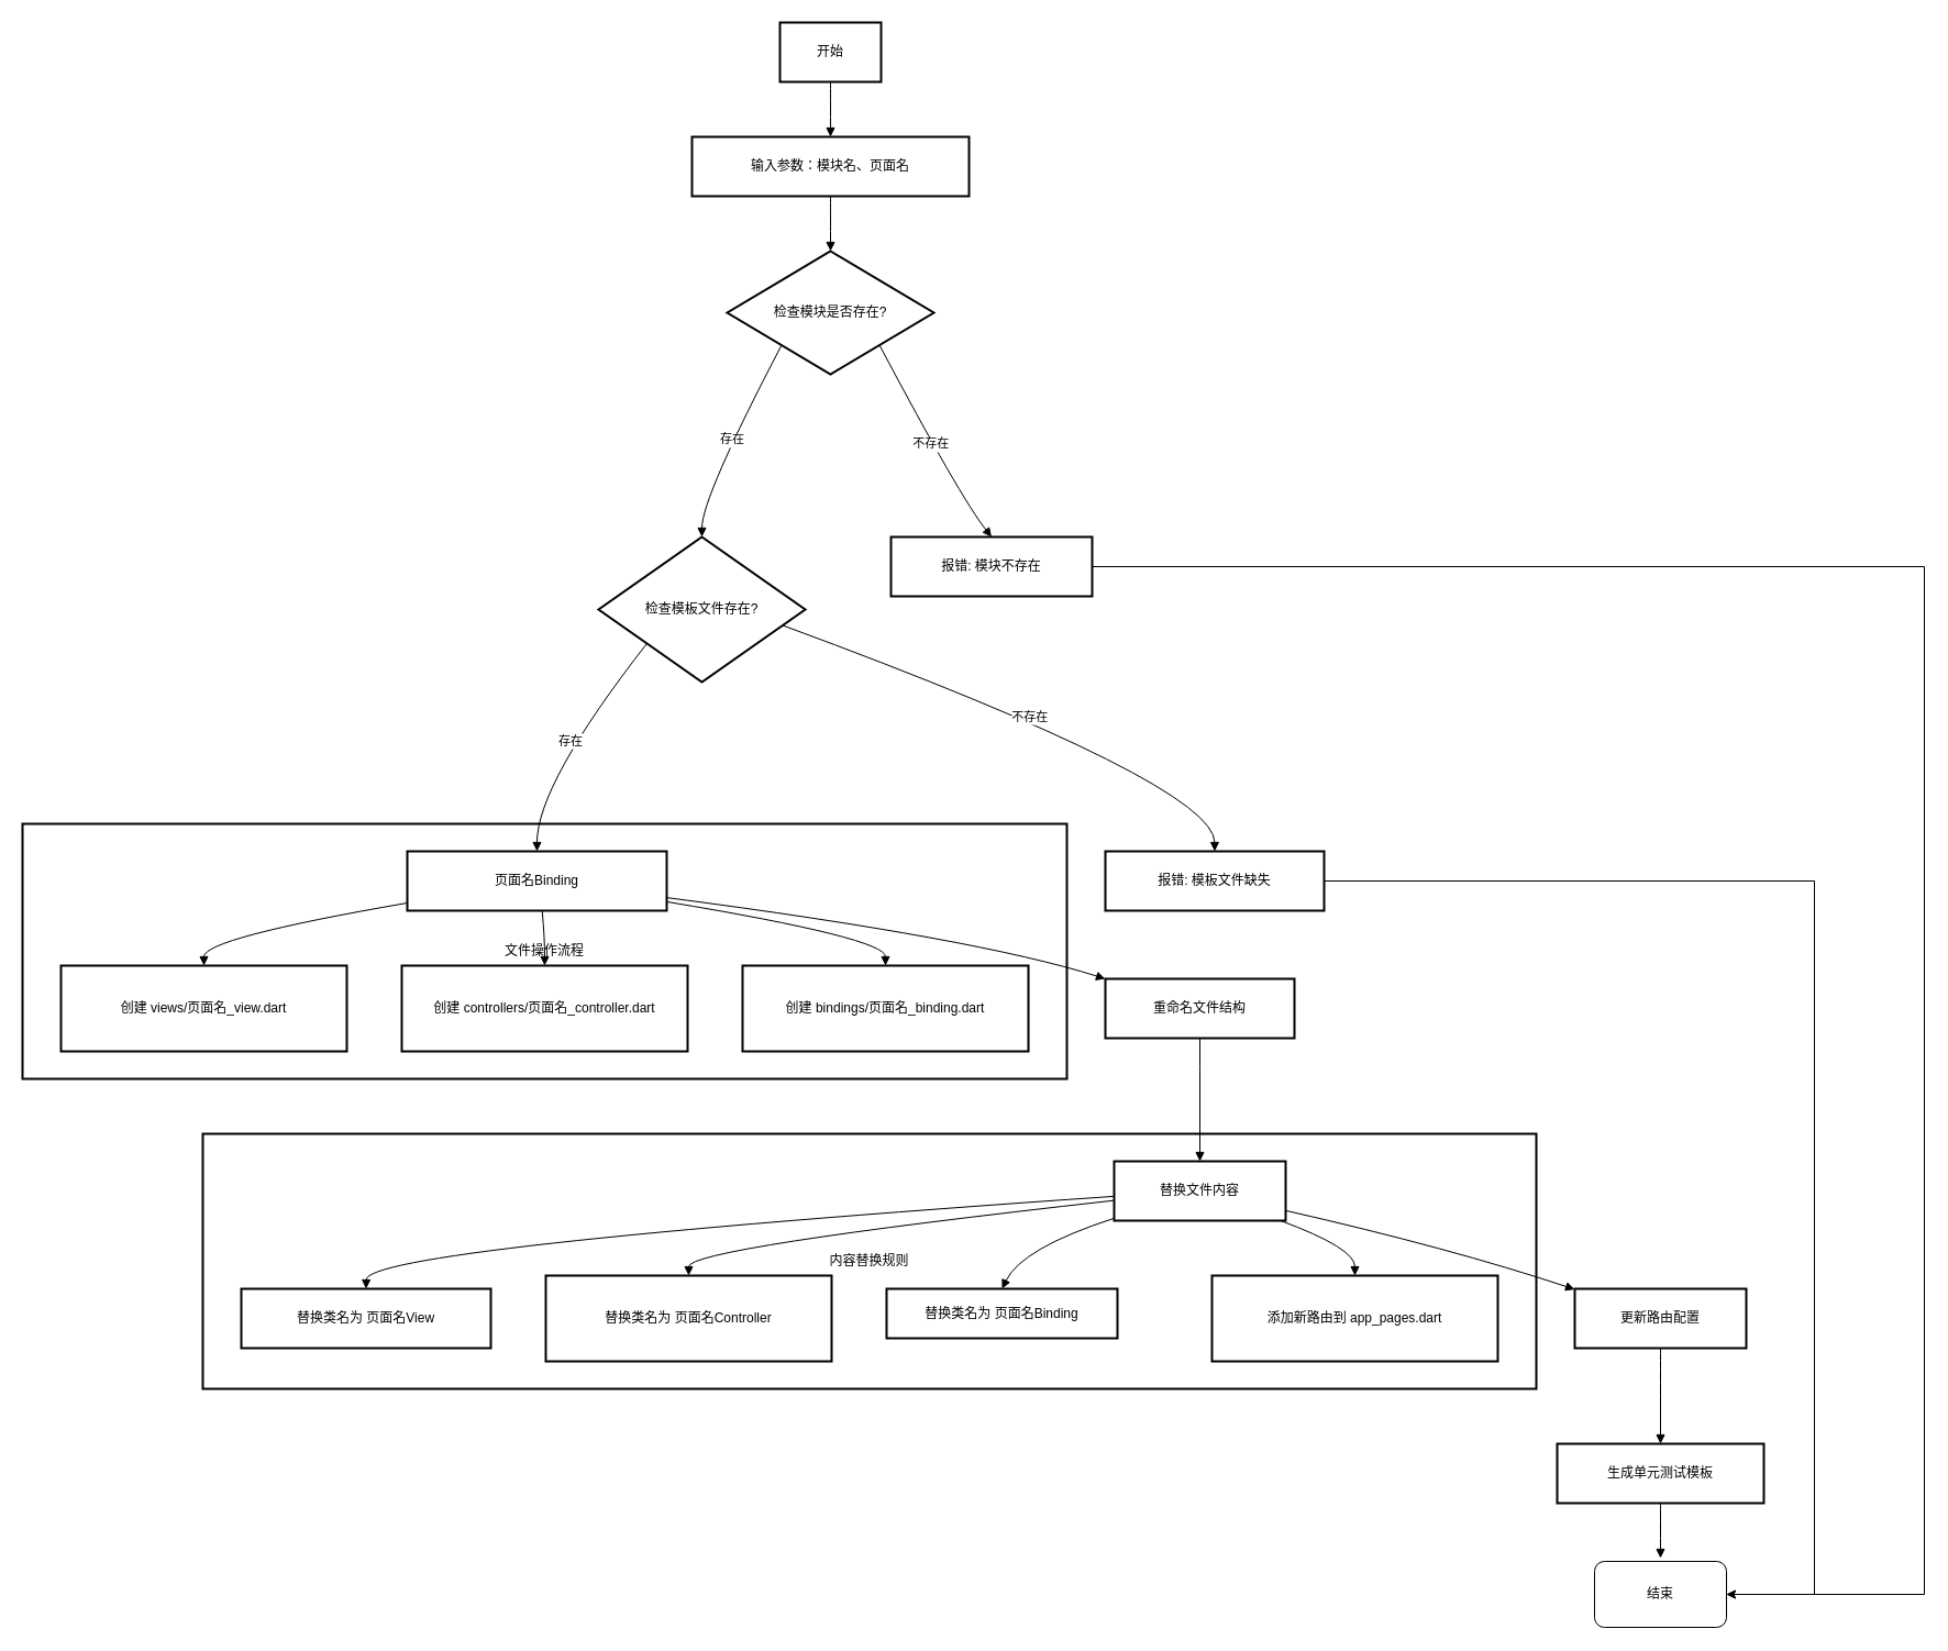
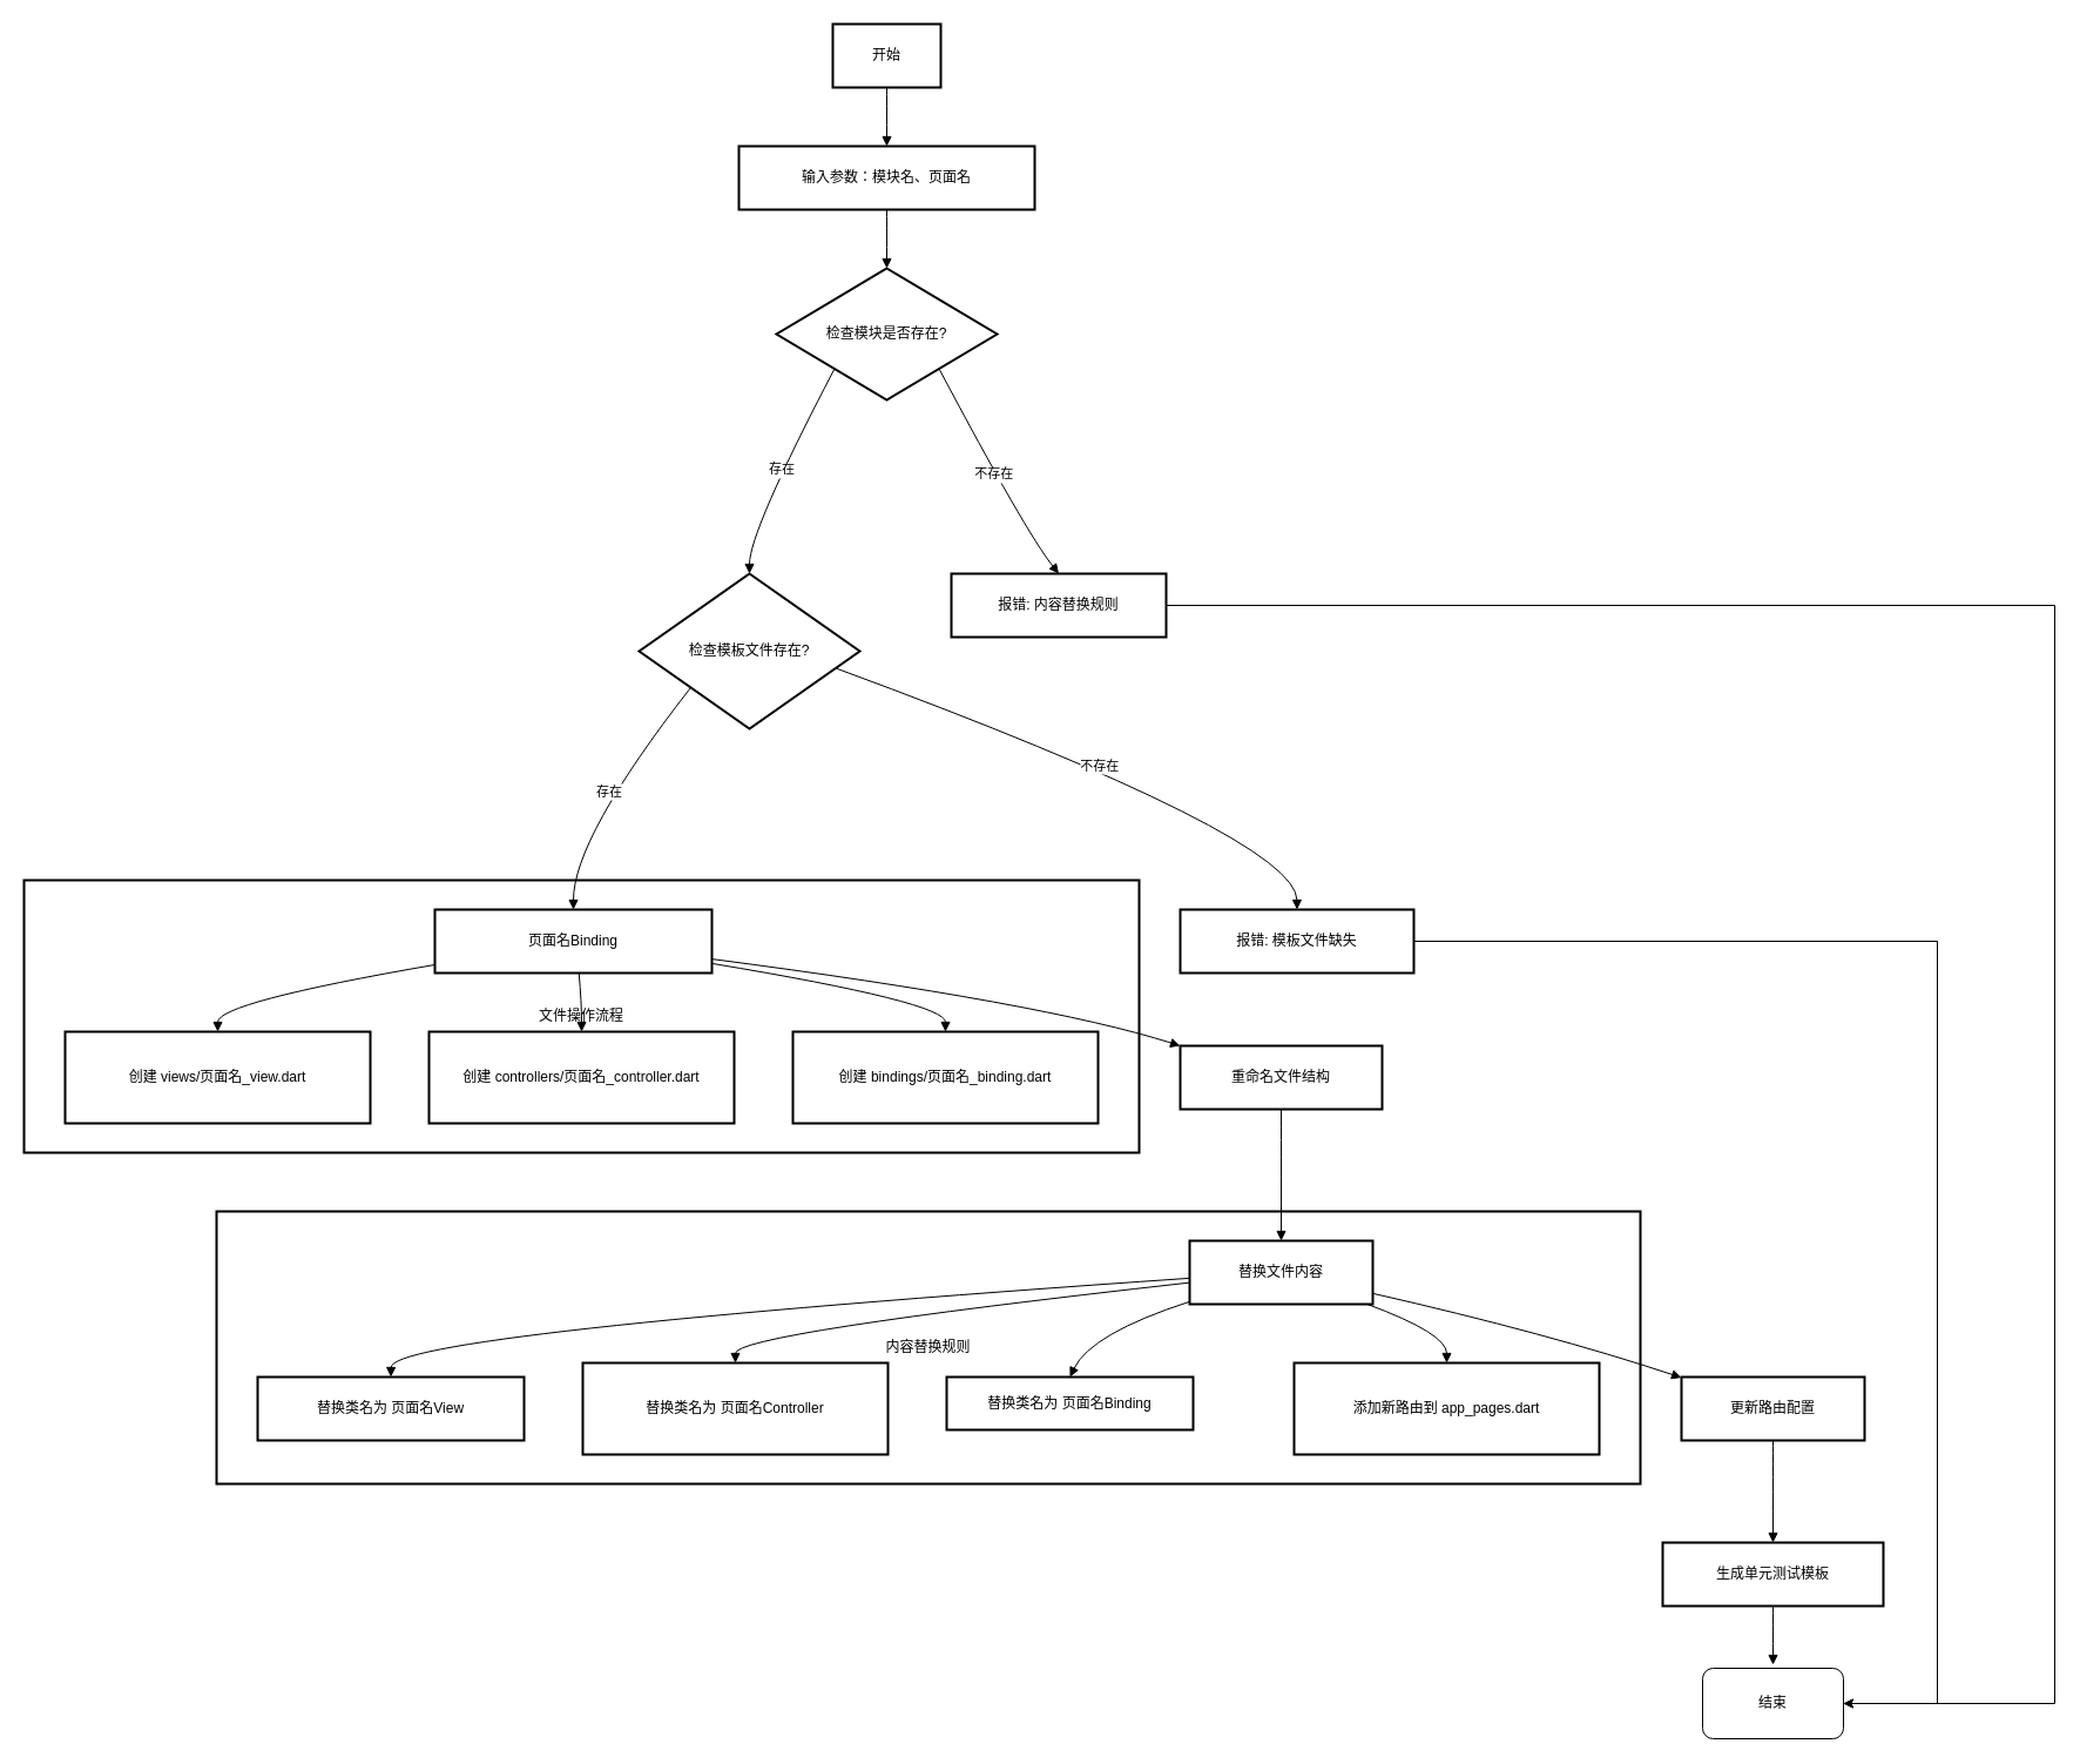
  <mxCell id="0" />
  <mxCell id="1" parent="0" />
  <mxCell id="2" value="内容替换规则" style="whiteSpace=wrap;strokeWidth=2;" vertex="1" parent="1"><mxGeometry x="184" y="1031" width="1213" height="232" as="geometry" /></mxCell>
  <mxCell id="3" value="文件操作流程" style="whiteSpace=wrap;strokeWidth=2;" vertex="1" parent="1"><mxGeometry x="20" y="749" width="950" height="232" as="geometry" /></mxCell>
  <mxCell id="4" value="开始" style="whiteSpace=wrap;strokeWidth=2;" vertex="1" parent="1"><mxGeometry x="709" y="20" width="92" height="54" as="geometry" /></mxCell>
  <mxCell id="5" value="输入参数：模块名、页面名" style="whiteSpace=wrap;strokeWidth=2;" vertex="1" parent="1"><mxGeometry x="629" y="124" width="252" height="54" as="geometry" /></mxCell>
  <mxCell id="6" value="检查模块是否存在?" style="rhombus;strokeWidth=2;whiteSpace=wrap;" vertex="1" parent="1"><mxGeometry x="661" y="228" width="188" height="112" as="geometry" /></mxCell>
  <mxCell id="7" value="检查模板文件存在?" style="rhombus;strokeWidth=2;whiteSpace=wrap;" vertex="1" parent="1"><mxGeometry x="544" y="488" width="188" height="132" as="geometry" /></mxCell>
  <mxCell id="8" style="edgeStyle=orthogonalEdgeStyle;rounded=0;orthogonalLoop=1;jettySize=auto;html=1;entryX=1;entryY=0.5;entryDx=0;entryDy=0;" edge="1" parent="1" source="9" target="42"><mxGeometry relative="1" as="geometry"><Array as="points"><mxPoint x="1750" y="515" /><mxPoint x="1750" y="1450" /></Array></mxGeometry></mxCell>
- <mxCell id="9" value="报错: 模块不存在" style="whiteSpace=wrap;strokeWidth=2;" vertex="1" parent="1"><mxGeometry x="810" y="488" width="183" height="54" as="geometry" /></mxCell>
+ <mxCell id="9" value="报错: 内容替换规则" style="whiteSpace=wrap;strokeWidth=2;" vertex="1" parent="1"><mxGeometry x="810" y="488" width="183" height="54" as="geometry" /></mxCell>
  <mxCell id="10" value="页面名Binding" style="whiteSpace=wrap;strokeWidth=2;" vertex="1" parent="1"><mxGeometry x="370" y="774" width="236" height="54" as="geometry" /></mxCell>
  <mxCell id="11" style="edgeStyle=orthogonalEdgeStyle;rounded=0;orthogonalLoop=1;jettySize=auto;html=1;entryX=1;entryY=0.5;entryDx=0;entryDy=0;" edge="1" parent="1" source="12" target="42"><mxGeometry relative="1" as="geometry"><Array as="points"><mxPoint x="1650" y="801" /><mxPoint x="1650" y="1450" /></Array></mxGeometry></mxCell>
  <mxCell id="12" value="报错: 模板文件缺失" style="whiteSpace=wrap;strokeWidth=2;" vertex="1" parent="1"><mxGeometry x="1005" y="774" width="199" height="54" as="geometry" /></mxCell>
  <mxCell id="13" value="重命名文件结构" style="whiteSpace=wrap;strokeWidth=2;" vertex="1" parent="1"><mxGeometry x="1005" y="890" width="172" height="54" as="geometry" /></mxCell>
  <mxCell id="14" value="替换文件内容" style="whiteSpace=wrap;strokeWidth=2;" vertex="1" parent="1"><mxGeometry x="1013" y="1056" width="156" height="54" as="geometry" /></mxCell>
  <mxCell id="15" value="更新路由配置" style="whiteSpace=wrap;strokeWidth=2;" vertex="1" parent="1"><mxGeometry x="1432" y="1172" width="156" height="54" as="geometry" /></mxCell>
  <mxCell id="16" value="生成单元测试模板" style="whiteSpace=wrap;strokeWidth=2;" vertex="1" parent="1"><mxGeometry x="1416" y="1313" width="188" height="54" as="geometry" /></mxCell>
  <mxCell id="17" value="创建 views/页面名_view.dart" style="whiteSpace=wrap;strokeWidth=2;" vertex="1" parent="1"><mxGeometry x="55" y="878" width="260" height="78" as="geometry" /></mxCell>
  <mxCell id="18" value="创建 controllers/页面名_controller.dart" style="whiteSpace=wrap;strokeWidth=2;" vertex="1" parent="1"><mxGeometry x="365" y="878" width="260" height="78" as="geometry" /></mxCell>
  <mxCell id="19" value="创建 bindings/页面名_binding.dart" style="whiteSpace=wrap;strokeWidth=2;" vertex="1" parent="1"><mxGeometry x="675" y="878" width="260" height="78" as="geometry" /></mxCell>
  <mxCell id="20" value="替换类名为 页面名View" style="whiteSpace=wrap;strokeWidth=2;" vertex="1" parent="1"><mxGeometry x="219" y="1172" width="227" height="54" as="geometry" /></mxCell>
  <mxCell id="21" value="替换类名为 页面名Controller" style="whiteSpace=wrap;strokeWidth=2;" vertex="1" parent="1"><mxGeometry x="496" y="1160" width="260" height="78" as="geometry" /></mxCell>
  <mxCell id="22" value="替换类名为 页面名Binding" style="whiteSpace=wrap;strokeWidth=2;" vertex="1" parent="1"><mxGeometry x="806" y="1172" width="210" height="45" as="geometry" /></mxCell>
  <mxCell id="23" value="添加新路由到 app_pages.dart" style="whiteSpace=wrap;strokeWidth=2;" vertex="1" parent="1"><mxGeometry x="1102" y="1160" width="260" height="78" as="geometry" /></mxCell>
  <mxCell id="24" value="" style="curved=1;startArrow=none;endArrow=block;exitX=0.5;exitY=1;entryX=0.5;entryY=0;rounded=0;" edge="1" parent="1" source="4" target="5"><mxGeometry relative="1" as="geometry"><Array as="points" /></mxGeometry></mxCell>
  <mxCell id="25" value="" style="curved=1;startArrow=none;endArrow=block;exitX=0.5;exitY=1;entryX=0.5;entryY=0;rounded=0;" edge="1" parent="1" source="5" target="6"><mxGeometry relative="1" as="geometry"><Array as="points" /></mxGeometry></mxCell>
  <mxCell id="26" value="存在" style="curved=1;startArrow=none;endArrow=block;exitX=0.05;exitY=1;entryX=0.5;entryY=0;rounded=0;" edge="1" parent="1" source="6" target="7"><mxGeometry relative="1" as="geometry"><Array as="points"><mxPoint x="638" y="452" /></Array></mxGeometry></mxCell>
  <mxCell id="27" value="不存在" style="curved=1;startArrow=none;endArrow=block;exitX=0.95;exitY=1;entryX=0.5;entryY=0.01;rounded=0;" edge="1" parent="1" source="6" target="9"><mxGeometry relative="1" as="geometry"><Array as="points"><mxPoint x="873" y="452" /></Array></mxGeometry></mxCell>
  <mxCell id="28" value="存在" style="curved=1;startArrow=none;endArrow=block;exitX=0;exitY=0.94;entryX=0.5;entryY=0;rounded=0;" edge="1" parent="1" source="7" target="10"><mxGeometry relative="1" as="geometry"><Array as="points"><mxPoint x="488" y="713" /></Array></mxGeometry></mxCell>
  <mxCell id="29" value="不存在" style="curved=1;startArrow=none;endArrow=block;exitX=1;exitY=0.64;entryX=0.5;entryY=0;rounded=0;" edge="1" parent="1" source="7" target="12"><mxGeometry relative="1" as="geometry"><Array as="points"><mxPoint x="1104" y="713" /></Array></mxGeometry></mxCell>
  <mxCell id="30" value="" style="curved=1;startArrow=none;endArrow=block;exitX=1;exitY=0.78;entryX=0;entryY=0;rounded=0;" edge="1" parent="1" source="10" target="13"><mxGeometry relative="1" as="geometry"><Array as="points"><mxPoint x="888" y="853" /></Array></mxGeometry></mxCell>
  <mxCell id="31" value="" style="curved=1;startArrow=none;endArrow=block;exitX=0.5;exitY=1;entryX=0.5;entryY=0;rounded=0;" edge="1" parent="1" source="13" target="14"><mxGeometry relative="1" as="geometry"><Array as="points" /></mxGeometry></mxCell>
  <mxCell id="32" value="" style="curved=1;startArrow=none;endArrow=block;exitX=1;exitY=0.83;entryX=0;entryY=0.01;rounded=0;" edge="1" parent="1" source="14" target="15"><mxGeometry relative="1" as="geometry"><Array as="points"><mxPoint x="1319" y="1135" /></Array></mxGeometry></mxCell>
  <mxCell id="33" value="" style="curved=1;startArrow=none;endArrow=block;exitX=0.5;exitY=1;entryX=0.5;entryY=0;rounded=0;" edge="1" parent="1" source="15" target="16"><mxGeometry relative="1" as="geometry"><Array as="points" /></mxGeometry></mxCell>
  <mxCell id="34" value="" style="curved=1;startArrow=none;endArrow=block;exitX=0.5;exitY=1;entryX=0.5;entryY=0;rounded=0;" edge="1" parent="1" source="16"><mxGeometry relative="1" as="geometry"><Array as="points" /><mxPoint x="1510" y="1417" as="targetPoint" /></mxGeometry></mxCell>
  <mxCell id="35" value="" style="curved=1;startArrow=none;endArrow=block;exitX=0;exitY=0.87;entryX=0.5;entryY=0;rounded=0;" edge="1" parent="1" source="10" target="17"><mxGeometry relative="1" as="geometry"><Array as="points"><mxPoint x="185" y="853" /></Array></mxGeometry></mxCell>
  <mxCell id="36" value="" style="curved=1;startArrow=none;endArrow=block;exitX=0.52;exitY=1;entryX=0.5;entryY=0;rounded=0;" edge="1" parent="1" source="10" target="18"><mxGeometry relative="1" as="geometry"><Array as="points"><mxPoint x="495" y="853" /></Array></mxGeometry></mxCell>
  <mxCell id="37" value="" style="curved=1;startArrow=none;endArrow=block;exitX=1;exitY=0.85;entryX=0.5;entryY=0;rounded=0;" edge="1" parent="1" source="10" target="19"><mxGeometry relative="1" as="geometry"><Array as="points"><mxPoint x="805" y="853" /></Array></mxGeometry></mxCell>
  <mxCell id="38" value="" style="curved=1;startArrow=none;endArrow=block;exitX=0;exitY=0.59;entryX=0.5;entryY=0;rounded=0;" edge="1" parent="1" source="14" target="20"><mxGeometry relative="1" as="geometry"><Array as="points"><mxPoint x="333" y="1135" /></Array></mxGeometry></mxCell>
  <mxCell id="39" value="" style="curved=1;startArrow=none;endArrow=block;exitX=0;exitY=0.66;entryX=0.5;entryY=0;rounded=0;" edge="1" parent="1" source="14" target="21"><mxGeometry relative="1" as="geometry"><Array as="points"><mxPoint x="626" y="1135" /></Array></mxGeometry></mxCell>
  <mxCell id="40" value="" style="curved=1;startArrow=none;endArrow=block;exitX=0;exitY=0.96;entryX=0.5;entryY=0;rounded=0;" edge="1" parent="1" source="14" target="22"><mxGeometry relative="1" as="geometry"><Array as="points"><mxPoint x="929" y="1135" /></Array></mxGeometry></mxCell>
  <mxCell id="41" value="" style="curved=1;startArrow=none;endArrow=block;exitX=0.97;exitY=1;entryX=0.5;entryY=0;rounded=0;" edge="1" parent="1" source="14" target="23"><mxGeometry relative="1" as="geometry"><Array as="points"><mxPoint x="1232" y="1135" /></Array></mxGeometry></mxCell>
  <mxCell id="42" value="结束" style="rounded=1;whiteSpace=wrap;html=1;" vertex="1" parent="1"><mxGeometry x="1450" y="1420" width="120" height="60" as="geometry" /></mxCell>
